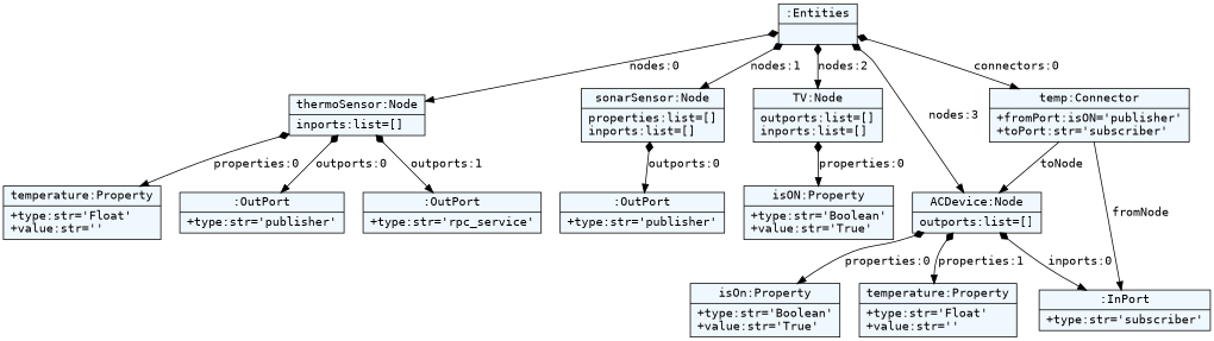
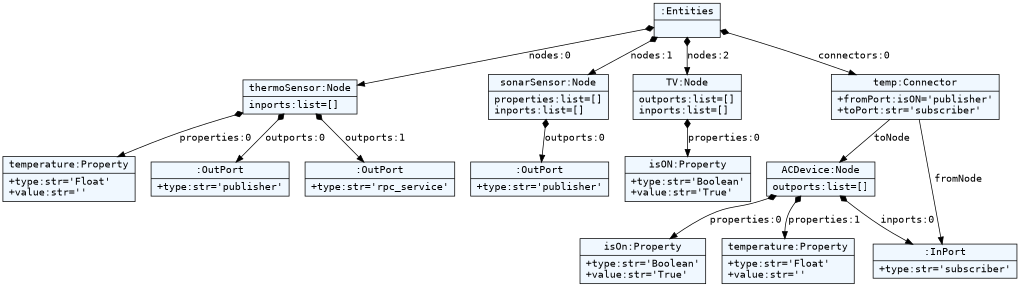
  digraph {
    fontname="DejaVu Sans Mono"
    fontsize=8
    nodesep=0.3
    node [fillcolor=aliceblue fontname="DejaVu Sans Mono" shape=record style=filled]
    edge [arrowtail=diamond dir=both fontname="DejaVu Sans Mono"]
    n1 [label="{:Entities|}"]
    n2 [label="{thermoSensor:Node|inports:list=[]\l}"]
    n3 [label="{sonarSensor:Node|properties:list=[]\linports:list=[]\l}"]
    n4 [label="{TV:Node|outports:list=[]\linports:list=[]\l}"]
    n5 [label="{ACDevice:Node|outports:list=[]\l}"]
    n6 [label="{temp:Connector|+fromPort:isON='publisher'\l+toPort:str='subscriber'\l}"]
    n7 [label="{temperature:Property|+type:str='Float'\l+value:str=''\l}"]
    n8 [label="{:OutPort|+type:str='publisher'\l}"]
    n9 [label="{:OutPort|+type:str='rpc_service'\l}"]
    n10 [label="{:OutPort|+type:str='publisher'\l}"]
    n11 [label="{isON:Property|+type:str='Boolean'\l+value:str='True'\l}"]
    n12 [label="{isOn:Property|+type:str='Boolean'\l+value:str='True'\l}"]
    n13 [label="{temperature:Property|+type:str='Float'\l+value:str=''\l}"]
    n14 [label="{:InPort|+type:str='subscriber'\l}"]
    n1 -> n2 [label="nodes:0"]
    n1 -> n3 [label="nodes:1"]
    n1 -> n4 [label="nodes:2"]
-   n1 -> n5 [label="nodes:3"]
    n1 -> n6 [label="connectors:0"]
    n2 -> n7 [label="properties:0"]
    n2 -> n8 [label="outports:0"]
    n2 -> n9 [label="outports:1"]
    n3 -> n10 [label="outports:0"]
    n4 -> n11 [label="properties:0"]
    n5 -> n12 [label="properties:0"]
    n5 -> n13 [label="properties:1"]
    n5 -> n14 [label="inports:0"]
    n6 -> n5 [arrowtail=empty dir=black label=toNode]
    n6 -> n14 [arrowtail=empty dir=black label=fromNode]
  }
